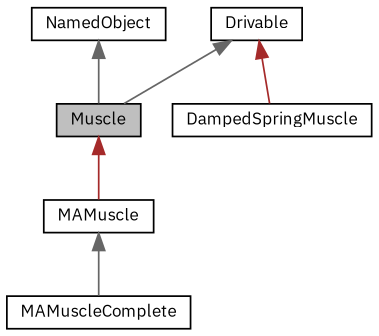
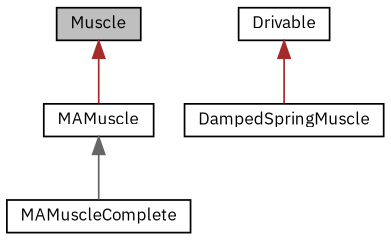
  digraph {
    fontname="IBM Plex Sans"
    node [color=black fillcolor=white fontname="IBM Plex Sans" fontsize=10 shape=record style=filled]
    edge [color=gray40 dir=back fontname="IBM Plex Sans" fontsize=10 labelfontname=Helvetica labelfontsize=10 style=solid]
    n1 [fillcolor=grey75 fontcolor=black height=0.2 label=Muscle width=0.4]
    n2 [height=0.2 label=MAMuscle width=0.4]
    n3 [height=0.2 label=DampedSpringMuscle width=0.4]
    n4 [height=0.2 label=MAMuscleComplete width=0.4]
    n5 [height=0.2 label=Drivable width=0.4]
-   n6 [height=0.2 label=NamedObject width=0.4]
    n1 -> n2 [color=brown]
    n2 -> n4
-   n5 -> n1
    n5 -> n3 [color=brown]
-   n6 -> n1
  }
